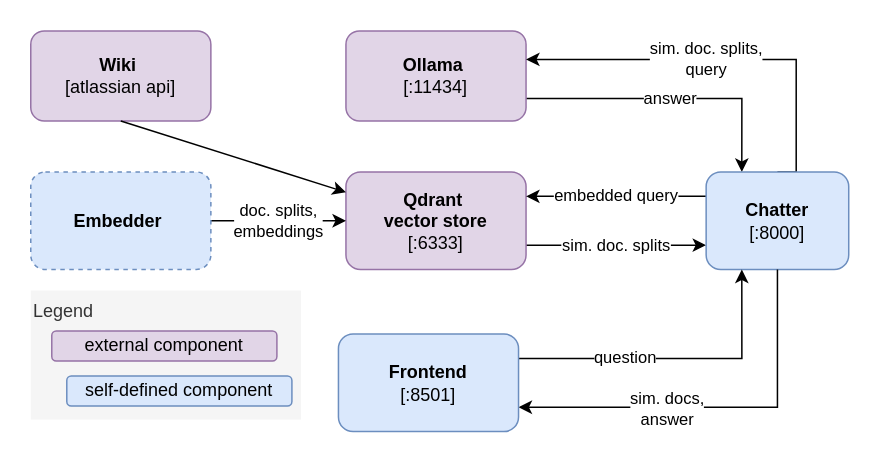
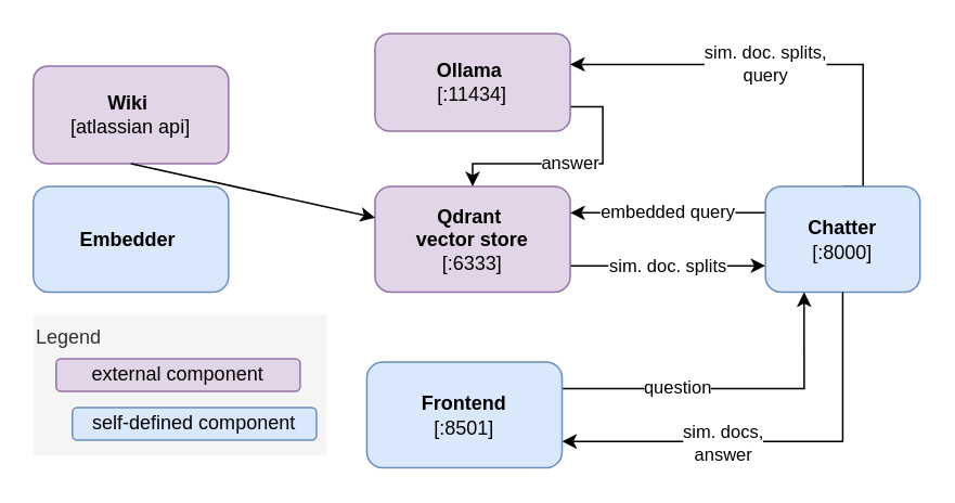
  <mxCell id="0" />
  <mxCell id="1" parent="0" />
  <mxCell id="2" value="Legend" style="rounded=0;whiteSpace=wrap;html=1;align=left;verticalAlign=top;fillColor=#f5f5f5;fontColor=#333333;strokeColor=none;" vertex="1" parent="1"><mxGeometry x="20" y="193" width="180" height="86" as="geometry" /></mxCell>
  <mxCell id="3" value="sim. doc. splits" style="edgeStyle=orthogonalEdgeStyle;rounded=0;orthogonalLoop=1;jettySize=auto;html=1;entryX=0;entryY=0.75;entryDx=0;entryDy=0;exitX=1;exitY=0.75;exitDx=0;exitDy=0;" parent="1" source="4" target="12" edge="1"><mxGeometry relative="1" as="geometry" /></mxCell>
  <mxCell id="4" value="&lt;b&gt;Qdrant&amp;nbsp;&lt;/b&gt;&lt;div&gt;&lt;b&gt;vector store&lt;/b&gt;&lt;/div&gt;&lt;div&gt;[:&lt;span style=&quot;background-color: initial;&quot;&gt;6333]&lt;/span&gt;&lt;/div&gt;" style="rounded=1;whiteSpace=wrap;html=1;fillColor=#e1d5e7;strokeColor=#9673a6;" parent="1" vertex="1"><mxGeometry x="230" y="114" width="120" height="65" as="geometry" /></mxCell>
- <mxCell id="5" value="doc. splits,&lt;div&gt;embeddings&lt;/div&gt;" style="edgeStyle=orthogonalEdgeStyle;rounded=0;orthogonalLoop=1;jettySize=auto;html=1;" parent="1" source="6" target="4" edge="1"><mxGeometry relative="1" as="geometry" /></mxCell>
- <mxCell id="6" value="&lt;b&gt;Embedder&amp;nbsp;&lt;/b&gt;" style="rounded=1;whiteSpace=wrap;html=1;fillColor=#dae8fc;strokeColor=#6c8ebf;dashed=1;" parent="1" vertex="1"><mxGeometry x="20" y="114" width="120" height="65" as="geometry" /></mxCell>
- <mxCell id="7" value="&lt;div&gt;&lt;b&gt;Wiki&lt;/b&gt;&amp;nbsp;&lt;br&gt;[&lt;span style=&quot;background-color: initial;&quot;&gt;atlassian&amp;nbsp;&lt;/span&gt;&lt;span style=&quot;background-color: initial;&quot;&gt;api]&lt;/span&gt;&lt;/div&gt;" style="rounded=1;whiteSpace=wrap;html=1;fillColor=#e1d5e7;strokeColor=#9673a6;align=center;verticalAlign=middle;fontFamily=Helvetica;fontSize=12;fontColor=default;" parent="1" vertex="1"><mxGeometry x="20" y="20" width="120" height="60" as="geometry" /></mxCell>
- <mxCell id="8" value="answer" style="edgeStyle=orthogonalEdgeStyle;rounded=0;orthogonalLoop=1;jettySize=auto;html=1;entryX=0.25;entryY=0;entryDx=0;entryDy=0;exitX=1;exitY=0.75;exitDx=0;exitDy=0;" parent="1" source="9" target="12" edge="1"><mxGeometry relative="1" as="geometry" /></mxCell>
+ <mxCell id="6" value="&lt;b&gt;Embedder&amp;nbsp;&lt;/b&gt;" style="rounded=1;whiteSpace=wrap;html=1;fillColor=#dae8fc;strokeColor=#6c8ebf;" parent="1" vertex="1"><mxGeometry x="20" y="114" width="120" height="65" as="geometry" /></mxCell>
+ <mxCell id="7" value="&lt;div&gt;&lt;b&gt;Wiki&lt;/b&gt;&amp;nbsp;&lt;br&gt;[&lt;span style=&quot;background-color: initial;&quot;&gt;atlassian&amp;nbsp;&lt;/span&gt;&lt;span style=&quot;background-color: initial;&quot;&gt;api]&lt;/span&gt;&lt;/div&gt;" style="rounded=1;whiteSpace=wrap;html=1;fillColor=#e1d5e7;strokeColor=#9673a6;align=center;verticalAlign=middle;fontFamily=Helvetica;fontSize=12;fontColor=default;" parent="1" vertex="1"><mxGeometry x="20" y="40" width="120" height="60" as="geometry" /></mxCell>
+ <mxCell id="8" value="answer" style="edgeStyle=orthogonalEdgeStyle;rounded=0;orthogonalLoop=1;jettySize=auto;html=1;exitX=1;exitY=0.75;exitDx=0;exitDy=0;" parent="1" source="9" target="4" edge="1"><mxGeometry relative="1" as="geometry" /></mxCell>
  <mxCell id="9" value="&lt;div&gt;&lt;b&gt;Ollama&lt;/b&gt;&amp;nbsp;&lt;/div&gt;&lt;div&gt;[:&lt;span style=&quot;background-color: initial;&quot;&gt;11434]&lt;/span&gt;&lt;/div&gt;&lt;code&gt;&lt;span class=&quot;sh&quot;&gt;&lt;/span&gt;&lt;/code&gt;" style="rounded=1;whiteSpace=wrap;html=1;fillColor=#e1d5e7;strokeColor=#9673a6;" parent="1" vertex="1"><mxGeometry x="230" y="20" width="120" height="60" as="geometry" /></mxCell>
  <mxCell id="10" value="sim. doc. splits,&lt;div&gt;query&lt;/div&gt;" style="edgeStyle=orthogonalEdgeStyle;rounded=0;orthogonalLoop=1;jettySize=auto;html=1;exitX=0.5;exitY=0;exitDx=0;exitDy=0;" parent="1" source="12" edge="1"><mxGeometry x="0.103" relative="1" as="geometry"><Array as="points"><mxPoint x="530" y="39" /></Array><mxPoint x="350" y="39" as="targetPoint" /><mxPoint as="offset" /></mxGeometry></mxCell>
  <mxCell id="11" value="embedded query" style="edgeStyle=orthogonalEdgeStyle;rounded=0;orthogonalLoop=1;jettySize=auto;html=1;exitX=0;exitY=0.25;exitDx=0;exitDy=0;entryX=1;entryY=0.25;entryDx=0;entryDy=0;" parent="1" source="12" target="4" edge="1"><mxGeometry relative="1" as="geometry" /></mxCell>
  <mxCell id="12" value="&lt;div&gt;&lt;b&gt;Chatter&lt;/b&gt;&lt;/div&gt;&lt;div&gt;[:8000]&lt;/div&gt;&lt;code&gt;&lt;span class=&quot;sh&quot;&gt;&lt;/span&gt;&lt;/code&gt;" style="rounded=1;whiteSpace=wrap;html=1;fillColor=#dae8fc;strokeColor=#6c8ebf;" parent="1" vertex="1"><mxGeometry x="470" y="114" width="95" height="65" as="geometry" /></mxCell>
  <mxCell id="13" value="" style="endArrow=classic;html=1;rounded=0;exitX=0.5;exitY=1;exitDx=0;exitDy=0;" parent="1" source="7" target="4" edge="1"><mxGeometry width="50" height="50" relative="1" as="geometry"><mxPoint x="320" y="299" as="sourcePoint" /><mxPoint x="370" y="249" as="targetPoint" /></mxGeometry></mxCell>
  <mxCell id="14" value="sim. docs,&lt;div&gt;answer&lt;/div&gt;" style="endArrow=classic;html=1;rounded=0;entryX=1;entryY=0.75;entryDx=0;entryDy=0;exitX=0.5;exitY=1;exitDx=0;exitDy=0;edgeStyle=orthogonalEdgeStyle;" parent="1" source="12" target="16" edge="1"><mxGeometry x="0.246" y="1" width="50" height="50" relative="1" as="geometry"><mxPoint x="590" y="149" as="sourcePoint" /><mxPoint x="630" y="149" as="targetPoint" /><mxPoint as="offset" /></mxGeometry></mxCell>
  <mxCell id="15" value="question" style="edgeStyle=orthogonalEdgeStyle;rounded=0;orthogonalLoop=1;jettySize=auto;html=1;entryX=0.25;entryY=1;entryDx=0;entryDy=0;exitX=1;exitY=0.25;exitDx=0;exitDy=0;" parent="1" source="16" target="12" edge="1"><mxGeometry x="-0.32" relative="1" as="geometry"><mxPoint as="offset" /></mxGeometry></mxCell>
  <mxCell id="16" value="&lt;div&gt;&lt;b&gt;Frontend&lt;/b&gt;&lt;/div&gt;&lt;div&gt;[:8501]&lt;/div&gt;&lt;code&gt;&lt;span class=&quot;sh&quot;&gt;&lt;/span&gt;&lt;/code&gt;" style="rounded=1;whiteSpace=wrap;html=1;fillColor=#dae8fc;strokeColor=#6c8ebf;" parent="1" vertex="1"><mxGeometry x="225" y="222" width="120" height="65" as="geometry" /></mxCell>
  <mxCell id="17" value="&lt;div&gt;external component&lt;/div&gt;" style="rounded=1;whiteSpace=wrap;html=1;fillColor=#e1d5e7;strokeColor=#9673a6;align=center;verticalAlign=middle;fontFamily=Helvetica;fontSize=12;fontColor=default;" vertex="1" parent="1"><mxGeometry x="34" y="220" width="150" height="20" as="geometry" /></mxCell>
  <mxCell id="18" value="&lt;div&gt;self-defined component&lt;/div&gt;" style="rounded=1;whiteSpace=wrap;html=1;fillColor=#dae8fc;strokeColor=#6c8ebf;align=center;verticalAlign=middle;fontFamily=Helvetica;fontSize=12;fontColor=default;" vertex="1" parent="1"><mxGeometry x="44" y="250" width="150" height="20" as="geometry" /></mxCell>
